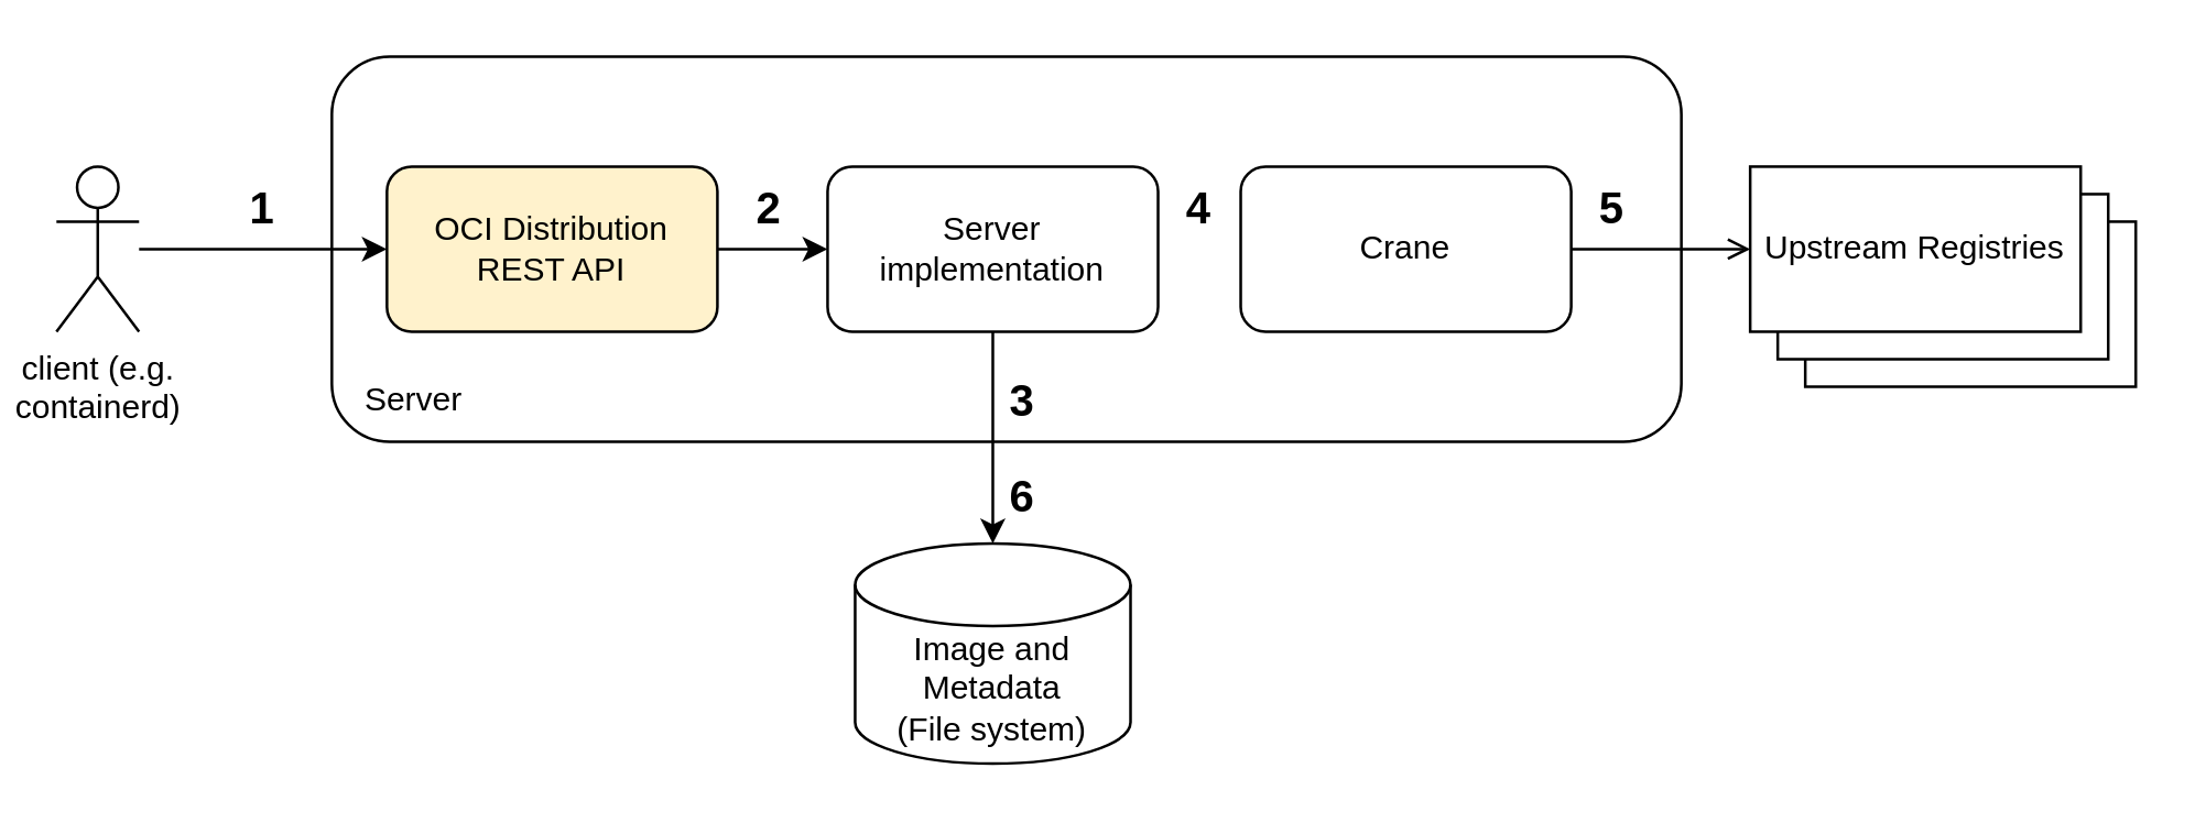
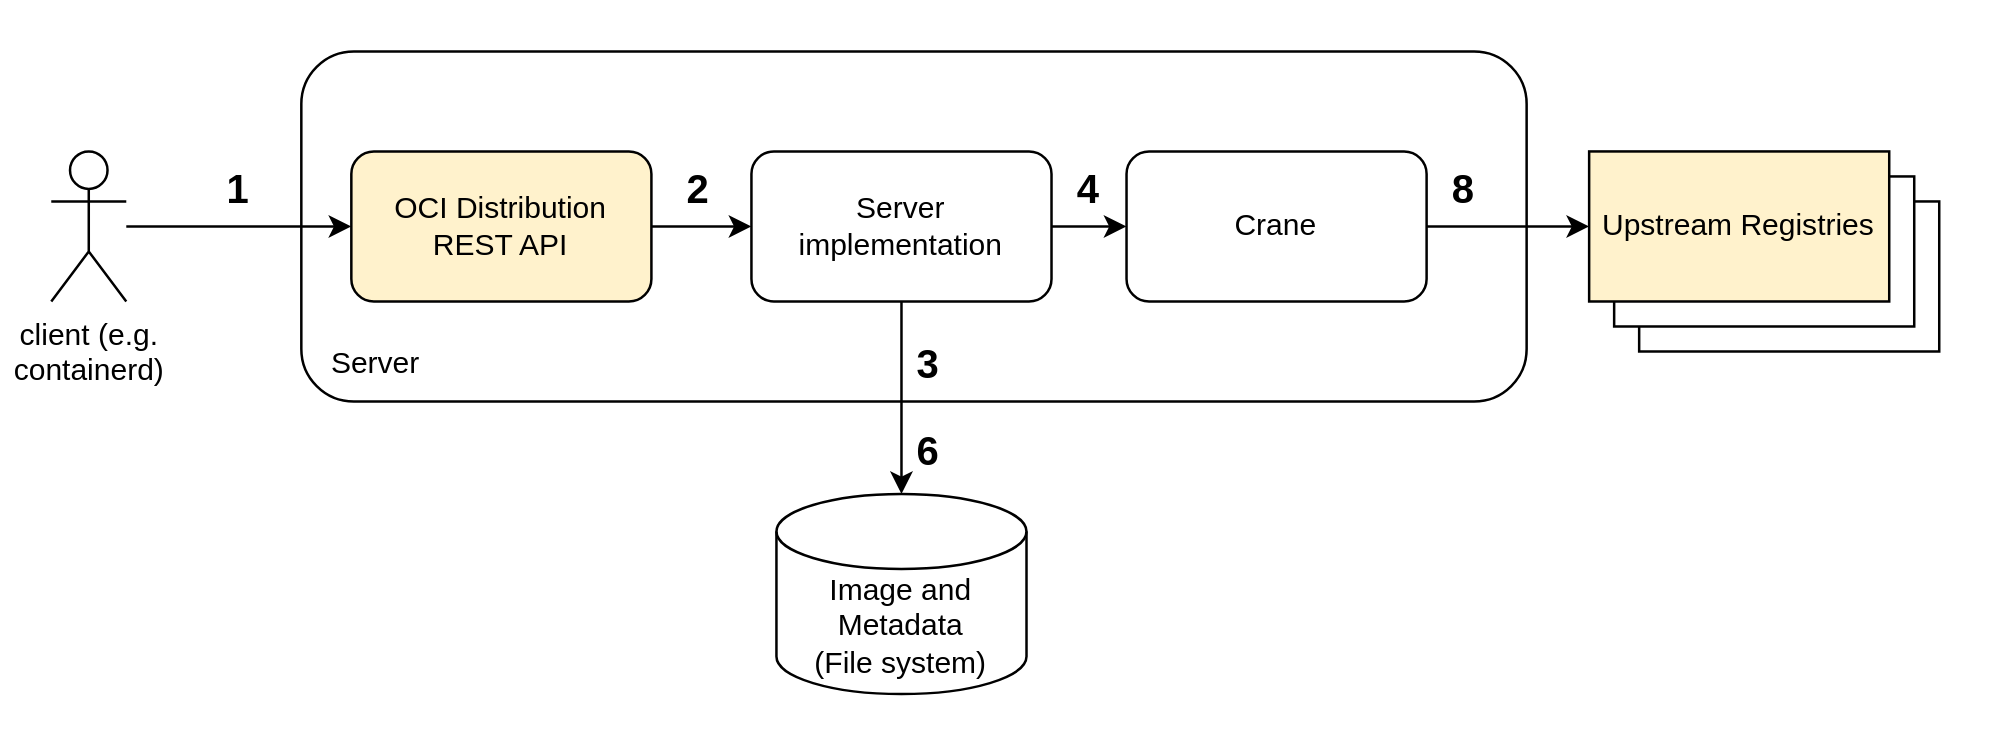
  <mxCell id="0" />
  <mxCell id="1" parent="0" />
  <mxCell id="2" value="" style="rounded=1;whiteSpace=wrap;html=1;" vertex="1" parent="1"><mxGeometry x="120" y="20" width="490" height="140" as="geometry" /></mxCell>
  <mxCell id="3" value="" style="rounded=0;whiteSpace=wrap;html=1;" vertex="1" parent="1"><mxGeometry x="655" y="80" width="120" height="60" as="geometry" /></mxCell>
  <mxCell id="4" value="&lt;div&gt;client (e.g.&lt;/div&gt;&lt;div&gt;containerd)&lt;/div&gt;" style="shape=umlActor;verticalLabelPosition=bottom;verticalAlign=top;html=1;outlineConnect=0;" vertex="1" parent="1"><mxGeometry x="20" y="60" width="30" height="60" as="geometry" /></mxCell>
  <mxCell id="5" value="OCI Distribution REST API" style="rounded=1;whiteSpace=wrap;html=1;fillColor=#fff2cc;" vertex="1" parent="1"><mxGeometry x="140" y="60" width="120" height="60" as="geometry" /></mxCell>
  <mxCell id="6" value="Server implementation" style="rounded=1;whiteSpace=wrap;html=1;" vertex="1" parent="1"><mxGeometry x="300" y="60" width="120" height="60" as="geometry" /></mxCell>
  <mxCell id="7" value="Crane" style="rounded=1;whiteSpace=wrap;html=1;" vertex="1" parent="1"><mxGeometry x="450" y="60" width="120" height="60" as="geometry" /></mxCell>
  <mxCell id="8" value="&lt;div&gt;Image and Metadata&lt;/div&gt;&lt;div&gt;(File system)&lt;br&gt;&lt;/div&gt;" style="shape=cylinder3;whiteSpace=wrap;html=1;boundedLbl=1;backgroundOutline=1;size=15;" vertex="1" parent="1"><mxGeometry x="310" y="197" width="100" height="80" as="geometry" /></mxCell>
  <mxCell id="9" value="" style="rounded=0;whiteSpace=wrap;html=1;" vertex="1" parent="1"><mxGeometry x="645" y="70" width="120" height="60" as="geometry" /></mxCell>
- <mxCell id="10" value="Upstream Registries" style="rounded=0;whiteSpace=wrap;html=1;" vertex="1" parent="1"><mxGeometry x="635" y="60" width="120" height="60" as="geometry" /></mxCell>
+ <mxCell id="10" value="Upstream Registries" style="rounded=0;whiteSpace=wrap;html=1;fillColor=#fff2cc;" vertex="1" parent="1"><mxGeometry x="635" y="60" width="120" height="60" as="geometry" /></mxCell>
  <mxCell id="11" value="" style="endArrow=classic;html=1;rounded=0;" edge="1" parent="1" source="6" target="8"><mxGeometry width="50" height="50" relative="1" as="geometry"><mxPoint x="360" y="390" as="sourcePoint" /><mxPoint x="410" y="340" as="targetPoint" /></mxGeometry></mxCell>
  <mxCell id="12" value="" style="endArrow=classic;html=1;rounded=0;" edge="1" parent="1" source="4" target="5"><mxGeometry width="50" height="50" relative="1" as="geometry"><mxPoint x="360" y="390" as="sourcePoint" /><mxPoint x="410" y="340" as="targetPoint" /></mxGeometry></mxCell>
  <mxCell id="13" value="" style="endArrow=classic;html=1;rounded=0;" edge="1" parent="1" source="5" target="6"><mxGeometry width="50" height="50" relative="1" as="geometry"><mxPoint x="360" y="390" as="sourcePoint" /><mxPoint x="410" y="340" as="targetPoint" /></mxGeometry></mxCell>
- <mxCell id="15" value="" style="endArrow=open;html=1;rounded=0;" edge="1" parent="1" source="7" target="10"><mxGeometry width="50" height="50" relative="1" as="geometry"><mxPoint x="360" y="390" as="sourcePoint" /><mxPoint x="410" y="340" as="targetPoint" /></mxGeometry></mxCell>
+ <mxCell id="14" value="" style="endArrow=classic;html=1;rounded=0;" edge="1" parent="1" source="6" target="7"><mxGeometry width="50" height="50" relative="1" as="geometry"><mxPoint x="360" y="390" as="sourcePoint" /><mxPoint x="410" y="340" as="targetPoint" /></mxGeometry></mxCell>
+ <mxCell id="15" value="" style="endArrow=classic;html=1;rounded=0;" edge="1" parent="1" source="7" target="10"><mxGeometry width="50" height="50" relative="1" as="geometry"><mxPoint x="360" y="390" as="sourcePoint" /><mxPoint x="410" y="340" as="targetPoint" /></mxGeometry></mxCell>
  <mxCell id="16" value="1" style="text;strokeColor=none;align=center;fillColor=none;html=1;verticalAlign=middle;whiteSpace=wrap;rounded=0;fontStyle=1;fontSize=16;" vertex="1" parent="1"><mxGeometry x="80" y="60" width="30" height="30" as="geometry" /></mxCell>
  <mxCell id="17" value="2" style="text;strokeColor=none;align=center;fillColor=none;html=1;verticalAlign=middle;whiteSpace=wrap;rounded=0;fontStyle=1;fontSize=16;" vertex="1" parent="1"><mxGeometry x="264" y="60" width="30" height="30" as="geometry" /></mxCell>
  <mxCell id="18" value="3" style="text;strokeColor=none;align=center;fillColor=none;html=1;verticalAlign=middle;whiteSpace=wrap;rounded=0;fontStyle=1;fontSize=16;" vertex="1" parent="1"><mxGeometry x="356" y="130" width="30" height="30" as="geometry" /></mxCell>
  <mxCell id="19" value="4" style="text;strokeColor=none;align=center;fillColor=none;html=1;verticalAlign=middle;whiteSpace=wrap;rounded=0;fontStyle=1;fontSize=16;" vertex="1" parent="1"><mxGeometry x="420" y="60" width="30" height="30" as="geometry" /></mxCell>
- <mxCell id="20" value="5" style="text;strokeColor=none;align=center;fillColor=none;html=1;verticalAlign=middle;whiteSpace=wrap;rounded=0;fontStyle=1;fontSize=16;" vertex="1" parent="1"><mxGeometry x="570" y="60" width="30" height="30" as="geometry" /></mxCell>
+ <mxCell id="20" value="8" style="text;strokeColor=none;align=center;fillColor=none;html=1;verticalAlign=middle;whiteSpace=wrap;rounded=0;fontStyle=1;fontSize=16;" vertex="1" parent="1"><mxGeometry x="570" y="60" width="30" height="30" as="geometry" /></mxCell>
  <mxCell id="21" value="6" style="text;strokeColor=none;align=center;fillColor=none;html=1;verticalAlign=middle;whiteSpace=wrap;rounded=0;fontStyle=1;fontSize=16;" vertex="1" parent="1"><mxGeometry x="356" y="165" width="30" height="30" as="geometry" /></mxCell>
  <mxCell id="22" value="Server" style="text;strokeColor=none;align=center;fillColor=none;html=1;verticalAlign=middle;whiteSpace=wrap;rounded=0;" vertex="1" parent="1"><mxGeometry x="120" y="130" width="60" height="30" as="geometry" /></mxCell>
